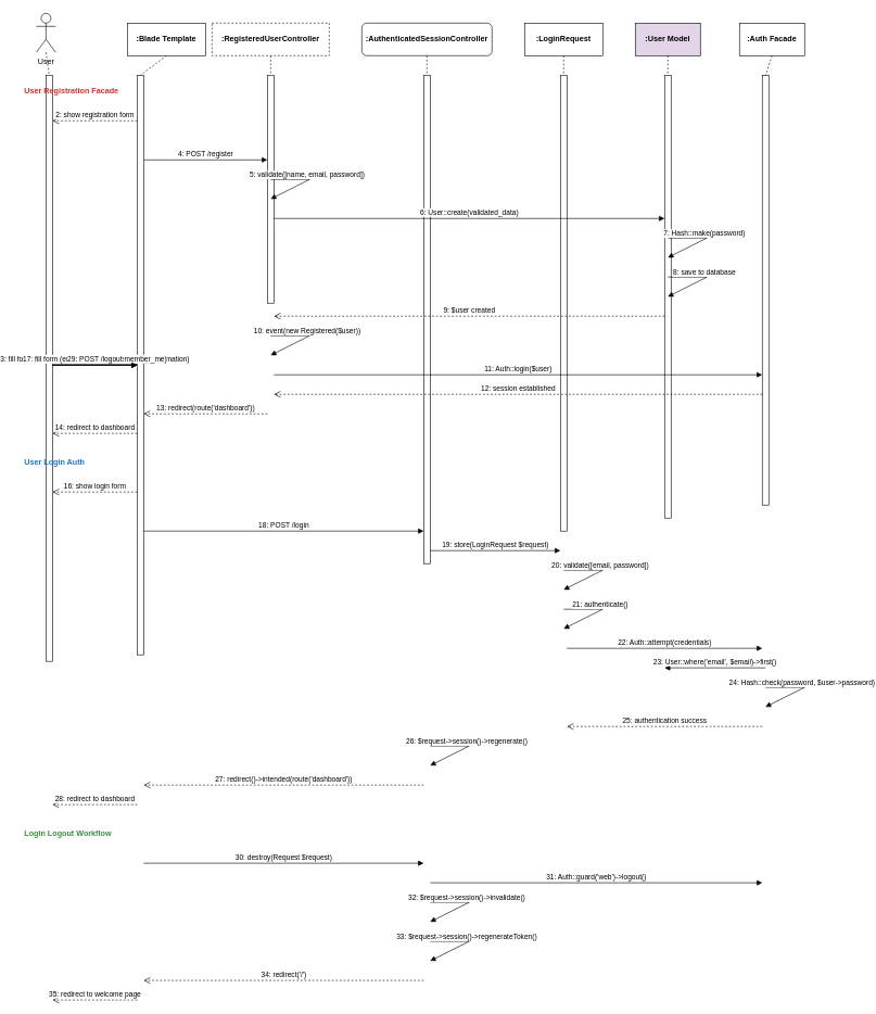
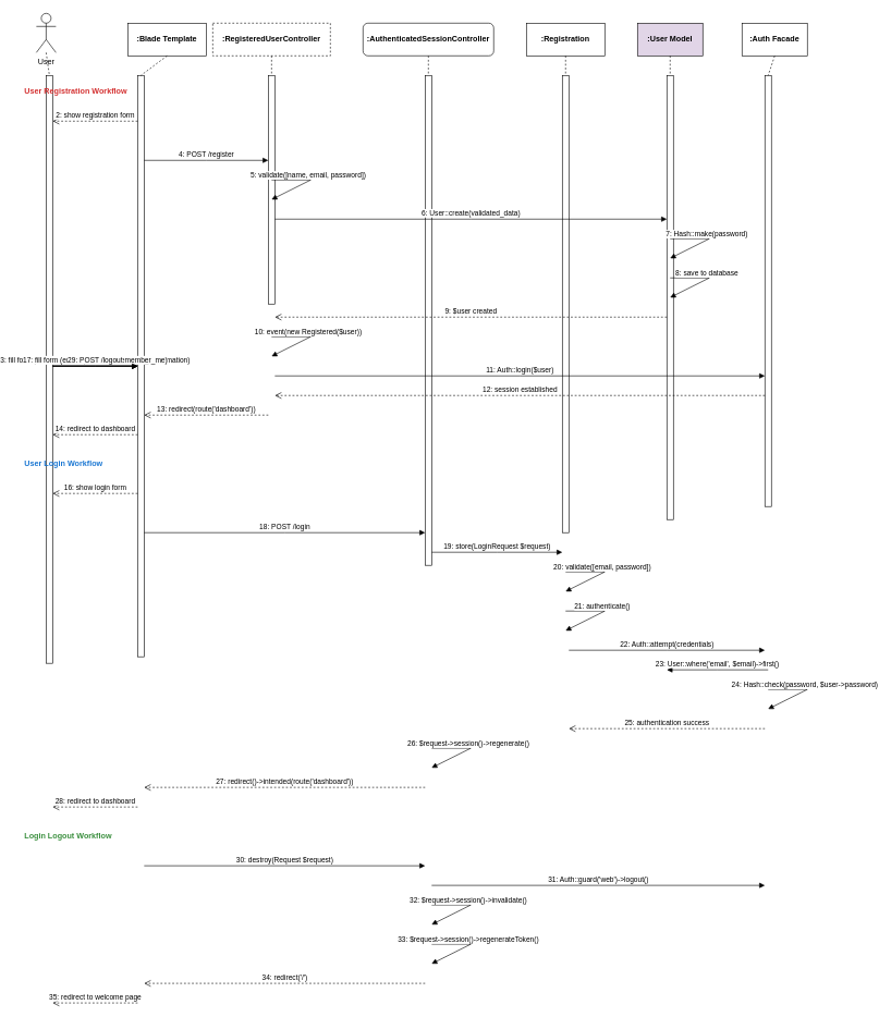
  <mxCell id="0" />
  <mxCell id="1" parent="0" />
  <mxCell id="2" value="User" style="shape=umlActor;verticalLabelPosition=bottom;verticalAlign=top;html=1;" vertex="1" parent="1"><mxGeometry x="40" y="20" width="30" height="60" as="geometry" /></mxCell>
  <mxCell id="3" value="&lt;b&gt;:Blade Template&lt;/b&gt;" style="html=1;whiteSpace=wrap;" vertex="1" parent="1"><mxGeometry x="180" y="35" width="120" height="50" as="geometry" /></mxCell>
  <mxCell id="4" value="&lt;b&gt;:RegisteredUserController&lt;/b&gt;" style="html=1;whiteSpace=wrap;dashed=1;" vertex="1" parent="1"><mxGeometry x="310" y="35" width="180" height="50" as="geometry" /></mxCell>
  <mxCell id="5" value="&lt;b&gt;:AuthenticatedSessionController&lt;/b&gt;" style="html=1;whiteSpace=wrap;rounded=1;" vertex="1" parent="1"><mxGeometry x="540" y="35" width="200" height="50" as="geometry" /></mxCell>
- <mxCell id="6" value="&lt;b&gt;:LoginRequest&lt;/b&gt;" style="html=1;whiteSpace=wrap;" vertex="1" parent="1"><mxGeometry x="790" y="35" width="120" height="50" as="geometry" /></mxCell>
+ <mxCell id="6" value="&lt;b&gt;:Registration&lt;/b&gt;" style="html=1;whiteSpace=wrap;" vertex="1" parent="1"><mxGeometry x="790" y="35" width="120" height="50" as="geometry" /></mxCell>
  <mxCell id="7" value="&lt;b&gt;:User Model&lt;/b&gt;" style="html=1;whiteSpace=wrap;fillColor=#e1d5e7;" vertex="1" parent="1"><mxGeometry x="960" y="35" width="100" height="50" as="geometry" /></mxCell>
  <mxCell id="8" value="&lt;b&gt;:Auth Facade&lt;/b&gt;" style="html=1;whiteSpace=wrap;" vertex="1" parent="1"><mxGeometry x="1120" y="35" width="100" height="50" as="geometry" /></mxCell>
  <mxCell id="9" value="" style="html=1;points=[];perimeter=orthogonalPerimeter;outlineConnect=0;targetShapes=umlLifeline;portConstraint=eastwest;newEdgeStyle={&quot;edgeStyle&quot;:&quot;elbowEdgeStyle&quot;,&quot;elbow&quot;:&quot;vertical&quot;,&quot;curved&quot;:0,&quot;rounded&quot;:0};" vertex="1" parent="1"><mxGeometry x="55" y="115" width="10" height="900" as="geometry" /></mxCell>
  <mxCell id="10" value="" style="html=1;points=[];perimeter=orthogonalPerimeter;outlineConnect=0;targetShapes=umlLifeline;portConstraint=eastwest;newEdgeStyle={&quot;edgeStyle&quot;:&quot;elbowEdgeStyle&quot;,&quot;elbow&quot;:&quot;vertical&quot;,&quot;curved&quot;:0,&quot;rounded&quot;:0};" vertex="1" parent="1"><mxGeometry x="195" y="115" width="10" height="890" as="geometry" /></mxCell>
  <mxCell id="11" value="" style="html=1;points=[];perimeter=orthogonalPerimeter;outlineConnect=0;targetShapes=umlLifeline;portConstraint=eastwest;newEdgeStyle={&quot;edgeStyle&quot;:&quot;elbowEdgeStyle&quot;,&quot;elbow&quot;:&quot;vertical&quot;,&quot;curved&quot;:0,&quot;rounded&quot;:0};" vertex="1" parent="1"><mxGeometry x="395" y="115" width="10" height="350" as="geometry" /></mxCell>
  <mxCell id="12" value="" style="html=1;points=[];perimeter=orthogonalPerimeter;outlineConnect=0;targetShapes=umlLifeline;portConstraint=eastwest;newEdgeStyle={&quot;edgeStyle&quot;:&quot;elbowEdgeStyle&quot;,&quot;elbow&quot;:&quot;vertical&quot;,&quot;curved&quot;:0,&quot;rounded&quot;:0};" vertex="1" parent="1"><mxGeometry x="635" y="115" width="10" height="750" as="geometry" /></mxCell>
  <mxCell id="13" value="" style="html=1;points=[];perimeter=orthogonalPerimeter;outlineConnect=0;targetShapes=umlLifeline;portConstraint=eastwest;newEdgeStyle={&quot;edgeStyle&quot;:&quot;elbowEdgeStyle&quot;,&quot;elbow&quot;:&quot;vertical&quot;,&quot;curved&quot;:0,&quot;rounded&quot;:0};" vertex="1" parent="1"><mxGeometry x="845" y="115" width="10" height="700" as="geometry" /></mxCell>
  <mxCell id="14" value="" style="html=1;points=[];perimeter=orthogonalPerimeter;outlineConnect=0;targetShapes=umlLifeline;portConstraint=eastwest;newEdgeStyle={&quot;edgeStyle&quot;:&quot;elbowEdgeStyle&quot;,&quot;elbow&quot;:&quot;vertical&quot;,&quot;curved&quot;:0,&quot;rounded&quot;:0};" vertex="1" parent="1"><mxGeometry x="1005" y="115" width="10" height="680" as="geometry" /></mxCell>
  <mxCell id="15" value="" style="html=1;points=[];perimeter=orthogonalPerimeter;outlineConnect=0;targetShapes=umlLifeline;portConstraint=eastwest;newEdgeStyle={&quot;edgeStyle&quot;:&quot;elbowEdgeStyle&quot;,&quot;elbow&quot;:&quot;vertical&quot;,&quot;curved&quot;:0,&quot;rounded&quot;:0};" vertex="1" parent="1"><mxGeometry x="1155" y="115" width="10" height="660" as="geometry" /></mxCell>
  <mxCell id="16" value="" style="endArrow=none;dashed=1;html=1;rounded=0;exitX=0.5;exitY=1;exitDx=0;exitDy=0;entryX=0.5;entryY=0;entryDx=0;entryDy=0;" edge="1" parent="1" source="2" target="9"><mxGeometry width="50" height="50" relative="1" as="geometry"><mxPoint x="380" y="295" as="sourcePoint" /><mxPoint x="430" y="245" as="targetPoint" /></mxGeometry></mxCell>
  <mxCell id="17" value="" style="endArrow=none;dashed=1;html=1;rounded=0;exitX=0.5;exitY=1;exitDx=0;exitDy=0;entryX=0.5;entryY=0;entryDx=0;entryDy=0;" edge="1" parent="1" source="3" target="10"><mxGeometry width="50" height="50" relative="1" as="geometry"><mxPoint x="380" y="295" as="sourcePoint" /><mxPoint x="430" y="245" as="targetPoint" /></mxGeometry></mxCell>
  <mxCell id="18" value="" style="endArrow=none;dashed=1;html=1;rounded=0;exitX=0.5;exitY=1;exitDx=0;exitDy=0;entryX=0.5;entryY=0;entryDx=0;entryDy=0;" edge="1" parent="1" source="4" target="11"><mxGeometry width="50" height="50" relative="1" as="geometry"><mxPoint x="380" y="295" as="sourcePoint" /><mxPoint x="430" y="245" as="targetPoint" /></mxGeometry></mxCell>
  <mxCell id="19" value="" style="endArrow=none;dashed=1;html=1;rounded=0;exitX=0.5;exitY=1;exitDx=0;exitDy=0;entryX=0.5;entryY=0;entryDx=0;entryDy=0;" edge="1" parent="1" source="5" target="12"><mxGeometry width="50" height="50" relative="1" as="geometry"><mxPoint x="380" y="295" as="sourcePoint" /><mxPoint x="430" y="245" as="targetPoint" /></mxGeometry></mxCell>
  <mxCell id="20" value="" style="endArrow=none;dashed=1;html=1;rounded=0;exitX=0.5;exitY=1;exitDx=0;exitDy=0;entryX=0.5;entryY=0;entryDx=0;entryDy=0;" edge="1" parent="1" source="6" target="13"><mxGeometry width="50" height="50" relative="1" as="geometry"><mxPoint x="380" y="295" as="sourcePoint" /><mxPoint x="430" y="245" as="targetPoint" /></mxGeometry></mxCell>
  <mxCell id="21" value="" style="endArrow=none;dashed=1;html=1;rounded=0;exitX=0.5;exitY=1;exitDx=0;exitDy=0;entryX=0.5;entryY=0;entryDx=0;entryDy=0;" edge="1" parent="1" source="7" target="14"><mxGeometry width="50" height="50" relative="1" as="geometry"><mxPoint x="380" y="295" as="sourcePoint" /><mxPoint x="430" y="245" as="targetPoint" /></mxGeometry></mxCell>
  <mxCell id="22" value="" style="endArrow=none;dashed=1;html=1;rounded=0;exitX=0.5;exitY=1;exitDx=0;exitDy=0;entryX=0.5;entryY=0;entryDx=0;entryDy=0;" edge="1" parent="1" source="8" target="15"><mxGeometry width="50" height="50" relative="1" as="geometry"><mxPoint x="380" y="295" as="sourcePoint" /><mxPoint x="430" y="245" as="targetPoint" /></mxGeometry></mxCell>
- <mxCell id="23" value="&lt;b&gt;User Registration Facade&lt;/b&gt;" style="text;html=1;strokeColor=none;fillColor=none;align=left;verticalAlign=middle;whiteSpace=wrap;rounded=0;fontSize=12;fontColor=#d32f2f;" vertex="1" parent="1"><mxGeometry x="20" y="125" width="200" height="30" as="geometry" /></mxCell>
+ <mxCell id="23" value="&lt;b&gt;User Registration Workflow&lt;/b&gt;" style="text;html=1;strokeColor=none;fillColor=none;align=left;verticalAlign=middle;whiteSpace=wrap;rounded=0;fontSize=12;fontColor=#d32f2f;" vertex="1" parent="1"><mxGeometry x="20" y="125" width="200" height="30" as="geometry" /></mxCell>
  <mxCell id="24" value="1: GET /register" style="html=1;verticalAlign=bottom;endArrow=block;edgeStyle=elbowEdgeStyle;elbow=vertical;curved=0;rounded=0;" edge="1" parent="1" source="9" target="10"><mxGeometry width="80" relative="1" as="geometry"><mxPoint x="65" y="155" as="sourcePoint" /><mxPoint x="195" y="155" as="targetPoint" /></mxGeometry></mxCell>
  <mxCell id="25" value="2: show registration form" style="html=1;verticalAlign=bottom;endArrow=open;dashed=1;endSize=8;edgeStyle=elbowEdgeStyle;elbow=vertical;curved=0;rounded=0;" edge="1" parent="1"><mxGeometry relative="1" as="geometry"><mxPoint x="195" y="185" as="sourcePoint" /><mxPoint x="65" y="185" as="targetPoint" /></mxGeometry></mxCell>
  <mxCell id="26" value="3: fill form (name, email, password, password_confirmation)" style="html=1;verticalAlign=bottom;endArrow=block;edgeStyle=elbowEdgeStyle;elbow=vertical;curved=0;rounded=0;" edge="1" parent="1" source="9" target="10"><mxGeometry width="80" relative="1" as="geometry"><mxPoint x="65" y="215" as="sourcePoint" /><mxPoint x="195" y="215" as="targetPoint" /></mxGeometry></mxCell>
  <mxCell id="27" value="4: POST /register" style="html=1;verticalAlign=bottom;endArrow=block;edgeStyle=elbowEdgeStyle;elbow=vertical;curved=0;rounded=0;" edge="1" parent="1"><mxGeometry width="80" relative="1" as="geometry"><mxPoint x="205" y="245" as="sourcePoint" /><mxPoint x="395" y="245" as="targetPoint" /></mxGeometry></mxCell>
  <mxCell id="28" value="5: validate([name, email, password])" style="html=1;verticalAlign=bottom;endArrow=block;edgeStyle=elbowEdgeStyle;elbow=vertical;curved=0;rounded=0;" edge="1" parent="1"><mxGeometry width="80" relative="1" as="geometry"><mxPoint x="400" y="275" as="sourcePoint" /><mxPoint x="400" y="305" as="targetPoint" /><Array as="points"><mxPoint x="460" y="275" /><mxPoint x="460" y="305" /></Array></mxGeometry></mxCell>
  <mxCell id="29" value="6: User::create(validated_data)" style="html=1;verticalAlign=bottom;endArrow=block;edgeStyle=elbowEdgeStyle;elbow=vertical;curved=0;rounded=0;" edge="1" parent="1"><mxGeometry width="80" relative="1" as="geometry"><mxPoint x="405" y="335" as="sourcePoint" /><mxPoint x="1005" y="335" as="targetPoint" /></mxGeometry></mxCell>
  <mxCell id="30" value="7: Hash::make(password)" style="html=1;verticalAlign=bottom;endArrow=block;edgeStyle=elbowEdgeStyle;elbow=vertical;curved=0;rounded=0;" edge="1" parent="1"><mxGeometry width="80" relative="1" as="geometry"><mxPoint x="1010" y="365" as="sourcePoint" /><mxPoint x="1010" y="395" as="targetPoint" /><Array as="points"><mxPoint x="1070" y="365" /><mxPoint x="1070" y="395" /></Array></mxGeometry></mxCell>
  <mxCell id="31" value="8: save to database" style="html=1;verticalAlign=bottom;endArrow=block;edgeStyle=elbowEdgeStyle;elbow=vertical;curved=0;rounded=0;" edge="1" parent="1"><mxGeometry width="80" relative="1" as="geometry"><mxPoint x="1010" y="425" as="sourcePoint" /><mxPoint x="1010" y="455" as="targetPoint" /><Array as="points"><mxPoint x="1070" y="425" /><mxPoint x="1070" y="455" /></Array></mxGeometry></mxCell>
  <mxCell id="32" value="9: $user created" style="html=1;verticalAlign=bottom;endArrow=open;dashed=1;endSize=8;edgeStyle=elbowEdgeStyle;elbow=vertical;curved=0;rounded=0;" edge="1" parent="1"><mxGeometry relative="1" as="geometry"><mxPoint x="1005" y="485" as="sourcePoint" /><mxPoint x="405" y="485" as="targetPoint" /></mxGeometry></mxCell>
  <mxCell id="33" value="10: event(new Registered($user))" style="html=1;verticalAlign=bottom;endArrow=block;edgeStyle=elbowEdgeStyle;elbow=vertical;curved=0;rounded=0;" edge="1" parent="1"><mxGeometry width="80" relative="1" as="geometry"><mxPoint x="400" y="515" as="sourcePoint" /><mxPoint x="400" y="545" as="targetPoint" /><Array as="points"><mxPoint x="460" y="515" /><mxPoint x="460" y="545" /></Array></mxGeometry></mxCell>
  <mxCell id="34" value="11: Auth::login($user)" style="html=1;verticalAlign=bottom;endArrow=block;edgeStyle=elbowEdgeStyle;elbow=vertical;curved=0;rounded=0;" edge="1" parent="1"><mxGeometry width="80" relative="1" as="geometry"><mxPoint x="405" y="575" as="sourcePoint" /><mxPoint x="1155" y="575" as="targetPoint" /></mxGeometry></mxCell>
  <mxCell id="35" value="12: session established" style="html=1;verticalAlign=bottom;endArrow=open;dashed=1;endSize=8;edgeStyle=elbowEdgeStyle;elbow=vertical;curved=0;rounded=0;" edge="1" parent="1"><mxGeometry relative="1" as="geometry"><mxPoint x="1155" y="605" as="sourcePoint" /><mxPoint x="405" y="605" as="targetPoint" /></mxGeometry></mxCell>
  <mxCell id="36" value="13: redirect(route('dashboard'))" style="html=1;verticalAlign=bottom;endArrow=open;dashed=1;endSize=8;edgeStyle=elbowEdgeStyle;elbow=vertical;curved=0;rounded=0;" edge="1" parent="1"><mxGeometry relative="1" as="geometry"><mxPoint x="395" y="635" as="sourcePoint" /><mxPoint x="205" y="635" as="targetPoint" /></mxGeometry></mxCell>
  <mxCell id="37" value="14: redirect to dashboard" style="html=1;verticalAlign=bottom;endArrow=open;dashed=1;endSize=8;edgeStyle=elbowEdgeStyle;elbow=vertical;curved=0;rounded=0;" edge="1" parent="1"><mxGeometry relative="1" as="geometry"><mxPoint x="195" y="665" as="sourcePoint" /><mxPoint x="65" y="665" as="targetPoint" /></mxGeometry></mxCell>
- <mxCell id="38" value="&lt;b&gt;User Login Auth&lt;/b&gt;" style="text;html=1;strokeColor=none;fillColor=none;align=left;verticalAlign=middle;whiteSpace=wrap;rounded=0;fontSize=12;fontColor=#1976d2;" vertex="1" parent="1"><mxGeometry x="20" y="695" width="200" height="30" as="geometry" /></mxCell>
+ <mxCell id="38" value="&lt;b&gt;User Login Workflow&lt;/b&gt;" style="text;html=1;strokeColor=none;fillColor=none;align=left;verticalAlign=middle;whiteSpace=wrap;rounded=0;fontSize=12;fontColor=#1976d2;" vertex="1" parent="1"><mxGeometry x="20" y="695" width="200" height="30" as="geometry" /></mxCell>
  <mxCell id="39" value="15: GET /login" style="html=1;verticalAlign=bottom;endArrow=block;edgeStyle=elbowEdgeStyle;elbow=vertical;curved=0;rounded=0;" edge="1" parent="1" source="9" target="10"><mxGeometry width="80" relative="1" as="geometry"><mxPoint x="65" y="725" as="sourcePoint" /><mxPoint x="195" y="725" as="targetPoint" /></mxGeometry></mxCell>
  <mxCell id="40" value="16: show login form" style="html=1;verticalAlign=bottom;endArrow=open;dashed=1;endSize=8;edgeStyle=elbowEdgeStyle;elbow=vertical;curved=0;rounded=0;" edge="1" parent="1"><mxGeometry relative="1" as="geometry"><mxPoint x="195" y="755" as="sourcePoint" /><mxPoint x="65" y="755" as="targetPoint" /></mxGeometry></mxCell>
  <mxCell id="41" value="17: fill form (email, password, remember_me)" style="html=1;verticalAlign=bottom;endArrow=block;edgeStyle=elbowEdgeStyle;elbow=vertical;curved=0;rounded=0;" edge="1" parent="1" source="9" target="10"><mxGeometry width="80" relative="1" as="geometry"><mxPoint x="65" y="785" as="sourcePoint" /><mxPoint x="195" y="785" as="targetPoint" /></mxGeometry></mxCell>
  <mxCell id="42" value="18: POST /login" style="html=1;verticalAlign=bottom;endArrow=block;edgeStyle=elbowEdgeStyle;elbow=vertical;curved=0;rounded=0;" edge="1" parent="1"><mxGeometry width="80" relative="1" as="geometry"><mxPoint x="205" y="815" as="sourcePoint" /><mxPoint x="635" y="815" as="targetPoint" /></mxGeometry></mxCell>
  <mxCell id="43" value="19: store(LoginRequest $request)" style="html=1;verticalAlign=bottom;endArrow=block;edgeStyle=elbowEdgeStyle;elbow=vertical;curved=0;rounded=0;" edge="1" parent="1"><mxGeometry width="80" relative="1" as="geometry"><mxPoint x="645" y="845" as="sourcePoint" /><mxPoint x="845" y="845" as="targetPoint" /></mxGeometry></mxCell>
  <mxCell id="44" value="20: validate([email, password])" style="html=1;verticalAlign=bottom;endArrow=block;edgeStyle=elbowEdgeStyle;elbow=vertical;curved=0;rounded=0;" edge="1" parent="1"><mxGeometry width="80" relative="1" as="geometry"><mxPoint x="850" y="875" as="sourcePoint" /><mxPoint x="850" y="905" as="targetPoint" /><Array as="points"><mxPoint x="910" y="875" /><mxPoint x="910" y="905" /></Array></mxGeometry></mxCell>
  <mxCell id="45" value="21: authenticate()" style="html=1;verticalAlign=bottom;endArrow=block;edgeStyle=elbowEdgeStyle;elbow=vertical;curved=0;rounded=0;" edge="1" parent="1"><mxGeometry width="80" relative="1" as="geometry"><mxPoint x="850" y="935" as="sourcePoint" /><mxPoint x="850" y="965" as="targetPoint" /><Array as="points"><mxPoint x="910" y="935" /><mxPoint x="910" y="965" /></Array></mxGeometry></mxCell>
  <mxCell id="46" value="22: Auth::attempt(credentials)" style="html=1;verticalAlign=bottom;endArrow=block;edgeStyle=elbowEdgeStyle;elbow=vertical;curved=0;rounded=0;" edge="1" parent="1"><mxGeometry width="80" relative="1" as="geometry"><mxPoint x="855" y="995" as="sourcePoint" /><mxPoint x="1155" y="995" as="targetPoint" /></mxGeometry></mxCell>
  <mxCell id="47" value="23: User::where('email', $email)-&gt;first()" style="html=1;verticalAlign=bottom;endArrow=block;edgeStyle=elbowEdgeStyle;elbow=vertical;curved=0;rounded=0;" edge="1" parent="1"><mxGeometry width="80" relative="1" as="geometry"><mxPoint x="1160" y="1025" as="sourcePoint" /><mxPoint x="1005" y="1025" as="targetPoint" /></mxGeometry></mxCell>
  <mxCell id="48" value="24: Hash::check(password, $user-&gt;password)" style="html=1;verticalAlign=bottom;endArrow=block;edgeStyle=elbowEdgeStyle;elbow=vertical;curved=0;rounded=0;" edge="1" parent="1"><mxGeometry width="80" relative="1" as="geometry"><mxPoint x="1160" y="1055" as="sourcePoint" /><mxPoint x="1160" y="1085" as="targetPoint" /><Array as="points"><mxPoint x="1220" y="1055" /><mxPoint x="1220" y="1085" /></Array></mxGeometry></mxCell>
  <mxCell id="49" value="25: authentication success" style="html=1;verticalAlign=bottom;endArrow=open;dashed=1;endSize=8;edgeStyle=elbowEdgeStyle;elbow=vertical;curved=0;rounded=0;" edge="1" parent="1"><mxGeometry relative="1" as="geometry"><mxPoint x="1155" y="1115" as="sourcePoint" /><mxPoint x="855" y="1115" as="targetPoint" /></mxGeometry></mxCell>
  <mxCell id="50" value="26: $request-&gt;session()-&gt;regenerate()" style="html=1;verticalAlign=bottom;endArrow=block;edgeStyle=elbowEdgeStyle;elbow=vertical;curved=0;rounded=0;" edge="1" parent="1"><mxGeometry width="80" relative="1" as="geometry"><mxPoint x="645" y="1145" as="sourcePoint" /><mxPoint x="645" y="1175" as="targetPoint" /><Array as="points"><mxPoint x="705" y="1145" /><mxPoint x="705" y="1175" /></Array></mxGeometry></mxCell>
  <mxCell id="51" value="27: redirect()-&gt;intended(route('dashboard'))" style="html=1;verticalAlign=bottom;endArrow=open;dashed=1;endSize=8;edgeStyle=elbowEdgeStyle;elbow=vertical;curved=0;rounded=0;" edge="1" parent="1"><mxGeometry relative="1" as="geometry"><mxPoint x="635" y="1205" as="sourcePoint" /><mxPoint x="205" y="1205" as="targetPoint" /></mxGeometry></mxCell>
  <mxCell id="52" value="28: redirect to dashboard" style="html=1;verticalAlign=bottom;endArrow=open;dashed=1;endSize=8;edgeStyle=elbowEdgeStyle;elbow=vertical;curved=0;rounded=0;" edge="1" parent="1"><mxGeometry relative="1" as="geometry"><mxPoint x="195" y="1235" as="sourcePoint" /><mxPoint x="65" y="1235" as="targetPoint" /></mxGeometry></mxCell>
  <mxCell id="53" value="&lt;b&gt;Login Logout Workflow&lt;/b&gt;" style="text;html=1;strokeColor=none;fillColor=none;align=left;verticalAlign=middle;whiteSpace=wrap;rounded=0;fontSize=12;fontColor=#388e3c;" vertex="1" parent="1"><mxGeometry x="20" y="1265" width="200" height="30" as="geometry" /></mxCell>
  <mxCell id="54" value="29: POST /logout" style="html=1;verticalAlign=bottom;endArrow=block;edgeStyle=elbowEdgeStyle;elbow=vertical;curved=0;rounded=0;" edge="1" parent="1" source="9" target="10"><mxGeometry width="80" relative="1" as="geometry"><mxPoint x="65" y="1295" as="sourcePoint" /><mxPoint x="195" y="1295" as="targetPoint" /></mxGeometry></mxCell>
  <mxCell id="55" value="30: destroy(Request $request)" style="html=1;verticalAlign=bottom;endArrow=block;edgeStyle=elbowEdgeStyle;elbow=vertical;curved=0;rounded=0;" edge="1" parent="1"><mxGeometry width="80" relative="1" as="geometry"><mxPoint x="205" y="1325" as="sourcePoint" /><mxPoint x="635" y="1325" as="targetPoint" /></mxGeometry></mxCell>
  <mxCell id="56" value="31: Auth::guard('web')-&gt;logout()" style="html=1;verticalAlign=bottom;endArrow=block;edgeStyle=elbowEdgeStyle;elbow=vertical;curved=0;rounded=0;" edge="1" parent="1"><mxGeometry width="80" relative="1" as="geometry"><mxPoint x="645" y="1355" as="sourcePoint" /><mxPoint x="1155" y="1355" as="targetPoint" /></mxGeometry></mxCell>
  <mxCell id="57" value="32: $request-&gt;session()-&gt;invalidate()" style="html=1;verticalAlign=bottom;endArrow=block;edgeStyle=elbowEdgeStyle;elbow=vertical;curved=0;rounded=0;" edge="1" parent="1"><mxGeometry width="80" relative="1" as="geometry"><mxPoint x="645" y="1385" as="sourcePoint" /><mxPoint x="645" y="1415" as="targetPoint" /><Array as="points"><mxPoint x="705" y="1385" /><mxPoint x="705" y="1415" /></Array></mxGeometry></mxCell>
  <mxCell id="58" value="33: $request-&gt;session()-&gt;regenerateToken()" style="html=1;verticalAlign=bottom;endArrow=block;edgeStyle=elbowEdgeStyle;elbow=vertical;curved=0;rounded=0;" edge="1" parent="1"><mxGeometry width="80" relative="1" as="geometry"><mxPoint x="645" y="1445" as="sourcePoint" /><mxPoint x="645" y="1475" as="targetPoint" /><Array as="points"><mxPoint x="705" y="1445" /><mxPoint x="705" y="1475" /></Array></mxGeometry></mxCell>
  <mxCell id="59" value="34: redirect('/')" style="html=1;verticalAlign=bottom;endArrow=open;dashed=1;endSize=8;edgeStyle=elbowEdgeStyle;elbow=vertical;curved=0;rounded=0;" edge="1" parent="1"><mxGeometry relative="1" as="geometry"><mxPoint x="635" y="1505" as="sourcePoint" /><mxPoint x="205" y="1505" as="targetPoint" /></mxGeometry></mxCell>
  <mxCell id="60" value="35: redirect to welcome page" style="html=1;verticalAlign=bottom;endArrow=open;dashed=1;endSize=8;edgeStyle=elbowEdgeStyle;elbow=vertical;curved=0;rounded=0;" edge="1" parent="1"><mxGeometry relative="1" as="geometry"><mxPoint x="195" y="1535" as="sourcePoint" /><mxPoint x="65" y="1535" as="targetPoint" /></mxGeometry></mxCell>
